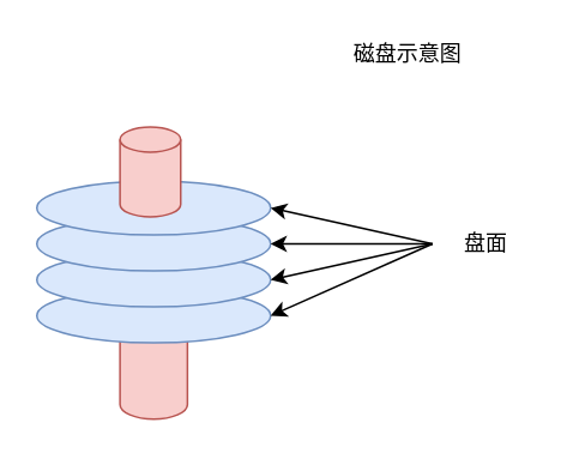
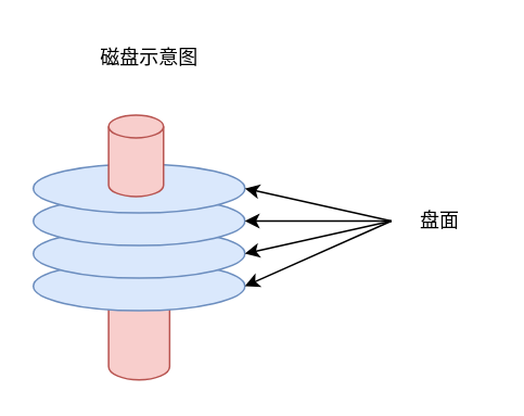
  <mxCell id="0" />
  <mxCell id="1" parent="0" />
  <mxCell id="2" value="" style="shape=cylinder3;whiteSpace=wrap;html=1;boundedLbl=1;backgroundOutline=1;size=8.15;fillColor=#f8cecc;strokeColor=#b85450;" vertex="1" parent="1"><mxGeometry x="66.25" y="140" width="37.5" height="92.5" as="geometry" /></mxCell>
  <mxCell id="3" value="" style="ellipse;whiteSpace=wrap;html=1;fillColor=#dae8fc;strokeColor=#6c8ebf;direction=west;" vertex="1" parent="1"><mxGeometry x="20" y="160" width="130" height="30" as="geometry" /></mxCell>
  <mxCell id="4" value="" style="ellipse;whiteSpace=wrap;html=1;fillColor=#dae8fc;strokeColor=#6c8ebf;" vertex="1" parent="1"><mxGeometry x="20" y="140" width="130" height="30" as="geometry" /></mxCell>
  <mxCell id="5" value="" style="ellipse;whiteSpace=wrap;html=1;fillColor=#dae8fc;strokeColor=#6c8ebf;" vertex="1" parent="1"><mxGeometry x="20" y="120" width="130" height="30" as="geometry" /></mxCell>
  <mxCell id="6" value="" style="ellipse;whiteSpace=wrap;html=1;fillColor=#dae8fc;strokeColor=#6c8ebf;" vertex="1" parent="1"><mxGeometry x="20" y="100" width="130" height="30" as="geometry" /></mxCell>
  <mxCell id="7" value="" style="shape=cylinder3;whiteSpace=wrap;html=1;boundedLbl=1;backgroundOutline=1;size=7.0;fillColor=#f8cecc;strokeColor=#b85450;" vertex="1" parent="1"><mxGeometry x="66.25" y="70" width="33.75" height="50" as="geometry" /></mxCell>
  <mxCell id="8" value="盘面" style="text;strokeColor=none;align=center;fillColor=none;html=1;verticalAlign=middle;whiteSpace=wrap;rounded=0;" vertex="1" parent="1"><mxGeometry x="240" y="120" width="60" height="30" as="geometry" /></mxCell>
  <mxCell id="9" value="" style="edgeStyle=none;orthogonalLoop=1;jettySize=auto;html=1;rounded=0;entryX=1;entryY=0.5;entryDx=0;entryDy=0;" edge="1" parent="1" target="6"><mxGeometry width="80" relative="1" as="geometry"><mxPoint x="240" y="135" as="sourcePoint" /><mxPoint x="354" y="130" as="targetPoint" /><Array as="points" /></mxGeometry></mxCell>
  <mxCell id="10" value="" style="edgeStyle=none;orthogonalLoop=1;jettySize=auto;html=1;rounded=0;entryX=1;entryY=0.5;entryDx=0;entryDy=0;exitX=0;exitY=0.5;exitDx=0;exitDy=0;" edge="1" parent="1" source="8"><mxGeometry width="80" relative="1" as="geometry"><mxPoint x="240" y="150" as="sourcePoint" /><mxPoint x="150" y="135" as="targetPoint" /><Array as="points" /></mxGeometry></mxCell>
  <mxCell id="11" value="" style="edgeStyle=none;orthogonalLoop=1;jettySize=auto;html=1;rounded=0;entryX=1;entryY=0.5;entryDx=0;entryDy=0;" edge="1" parent="1" target="4"><mxGeometry width="80" relative="1" as="geometry"><mxPoint x="240" y="135" as="sourcePoint" /><mxPoint x="170" y="135" as="targetPoint" /><Array as="points" /></mxGeometry></mxCell>
  <mxCell id="12" value="" style="edgeStyle=none;orthogonalLoop=1;jettySize=auto;html=1;rounded=0;entryX=0;entryY=0.5;entryDx=0;entryDy=0;exitX=0;exitY=0.5;exitDx=0;exitDy=0;" edge="1" parent="1" source="8" target="3"><mxGeometry width="80" relative="1" as="geometry"><mxPoint x="240" y="140" as="sourcePoint" /><mxPoint x="180" y="145" as="targetPoint" /><Array as="points" /></mxGeometry></mxCell>
- <mxCell id="13" value="磁盘示意图" style="text;strokeColor=none;align=center;fillColor=none;html=1;verticalAlign=middle;whiteSpace=wrap;rounded=0;" vertex="1" parent="1"><mxGeometry x="188.13" y="15" width="76.87" height="30" as="geometry" /></mxCell>
+ <mxCell id="13" value="磁盘示意图" style="text;strokeColor=none;align=center;fillColor=none;html=1;verticalAlign=middle;whiteSpace=wrap;rounded=0;" vertex="1" parent="1"><mxGeometry x="53.13" y="20" width="76.87" height="30" as="geometry" /></mxCell>
